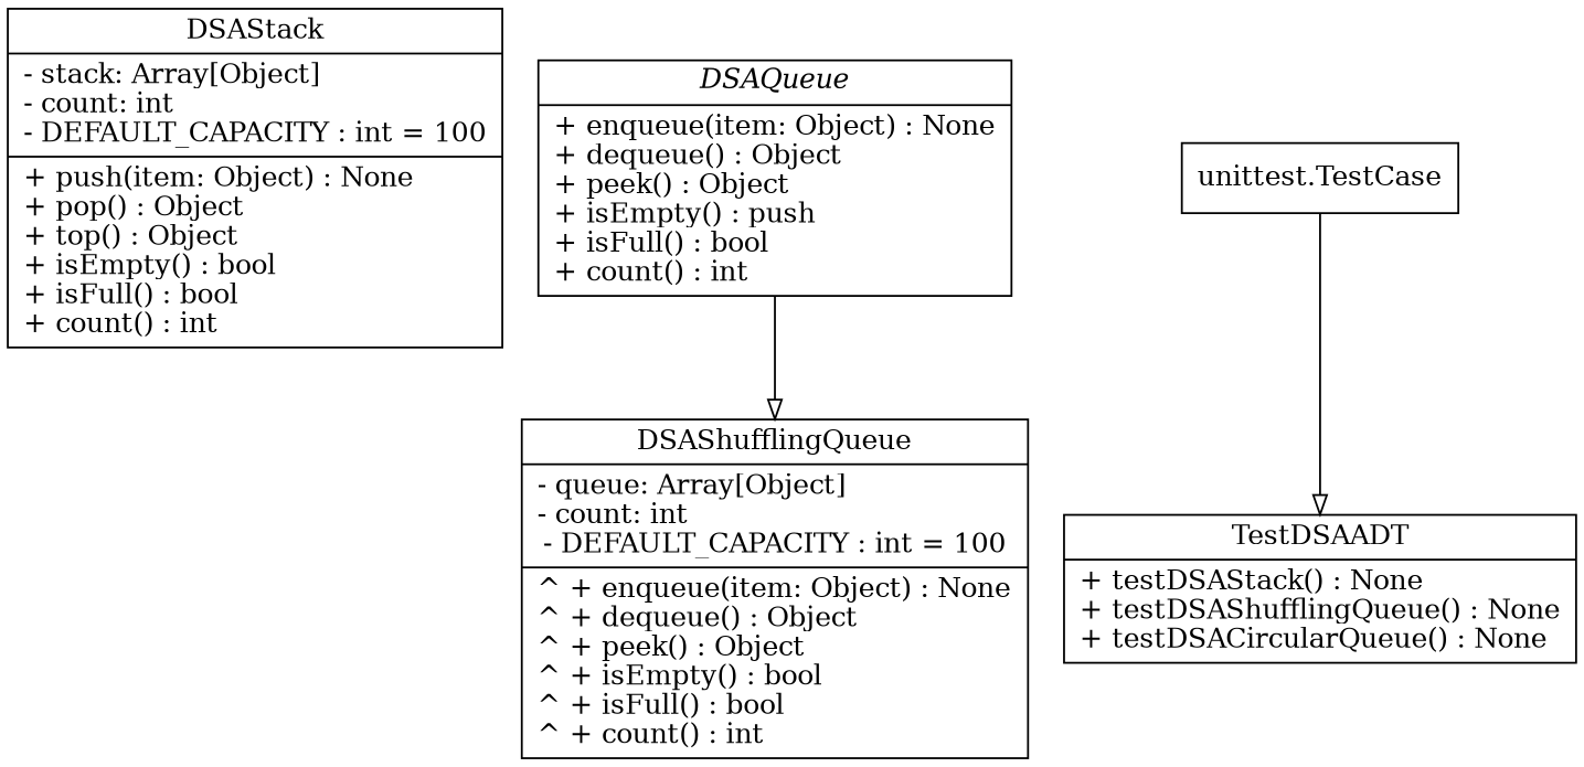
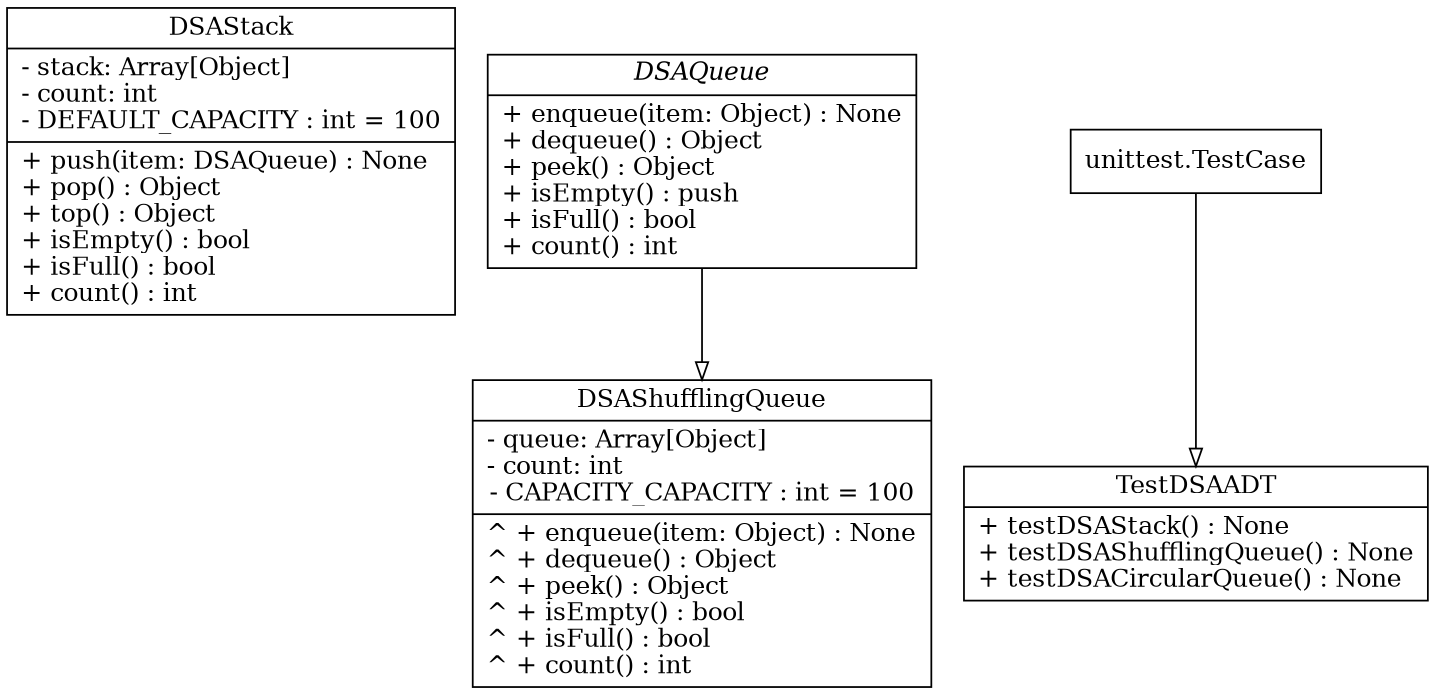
  digraph {
    node [shape=record]
    edge [arrowhead=empty]
-   n1 [label="{DSAStack|- stack: Array[Object]\l- count: int\l- DEFAULT_CAPACITY : int = 100|+ push(item: Object) : None\l+ pop() : Object\l+ top() : Object\l+ isEmpty() : bool\l+ isFull() : bool\l+ count() : int\l}"]
+   n1 [label="{DSAStack|- stack: Array[Object]\l- count: int\l- DEFAULT_CAPACITY : int = 100|+ push(item: DSAQueue) : None\l+ pop() : Object\l+ top() : Object\l+ isEmpty() : bool\l+ isFull() : bool\l+ count() : int\l}"]
    n2 [label=<{<i>DSAQueue</i>|+ enqueue(item: Object) : None<br align="left"/>+ dequeue() : Object<br align="left"/>+ peek() : Object<br align="left"/>+ isEmpty() : push<br align="left"/>+ isFull() : bool<br align="left"/>+ count() : int<br align="left"/>}>]
-   n3 [label="{DSAShufflingQueue|- queue: Array[Object]\l- count: int\l- DEFAULT_CAPACITY : int = 100|^ + enqueue(item: Object) : None\l^ + dequeue() : Object\l^ + peek() : Object\l^ + isEmpty() : bool\l^ + isFull() : bool\l^ + count() : int\l}"]
+   n3 [label="{DSAShufflingQueue|- queue: Array[Object]\l- count: int\l- CAPACITY_CAPACITY : int = 100|^ + enqueue(item: Object) : None\l^ + dequeue() : Object\l^ + peek() : Object\l^ + isEmpty() : bool\l^ + isFull() : bool\l^ + count() : int\l}"]
    n4 [label="{TestDSAADT|+ testDSAStack() : None\l+ testDSAShufflingQueue() : None\l+ testDSACircularQueue() : None\l}"]
    n5 [label="{unittest.TestCase}"]
    n2 -> n3
    n5 -> n4
  }
